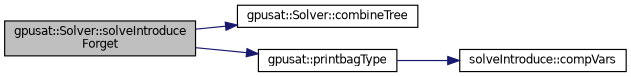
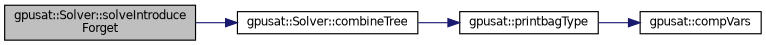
  digraph {
    rankdir=LR
    node [color=black fillcolor=white fontname=Helvetica fontsize=10 shape=record style=filled]
    edge [color=midnightblue fontname=Helvetica fontsize=10 labelfontname=Helvetica labelfontsize=10 style=solid]
    n1 [fillcolor=grey75 fontcolor=black height=0.2 label="gpusat::Solver::solveIntroduce\lForget" width=0.4]
    n2 [height=0.2 label="gpusat::Solver::combineTree" width=0.4]
    n3 [height=0.2 label="gpusat::printbagType" width=0.4]
-   n4 [height=0.2 label="solveIntroduce::compVars" width=0.4]
+   n4 [height=0.2 label="gpusat::compVars" width=0.4]
    n1 -> n2
-   n1 -> n3
+   n2 -> n3
    n3 -> n4
  }
